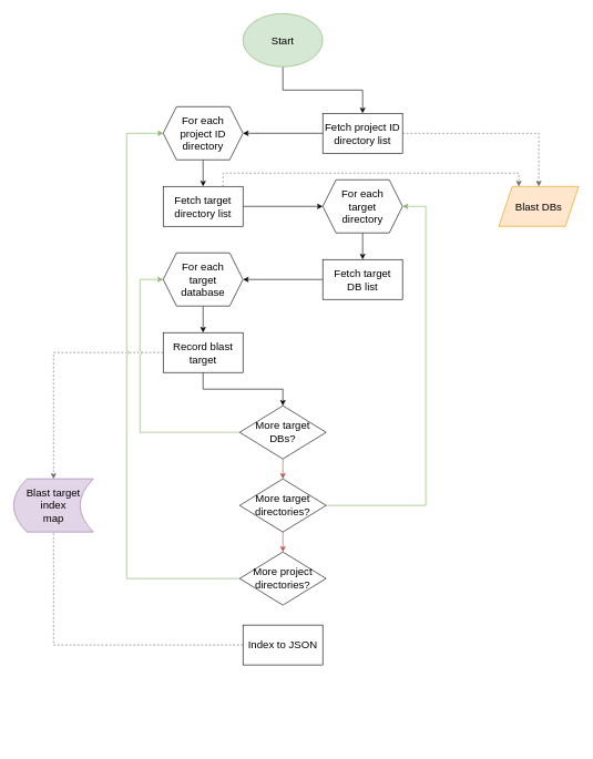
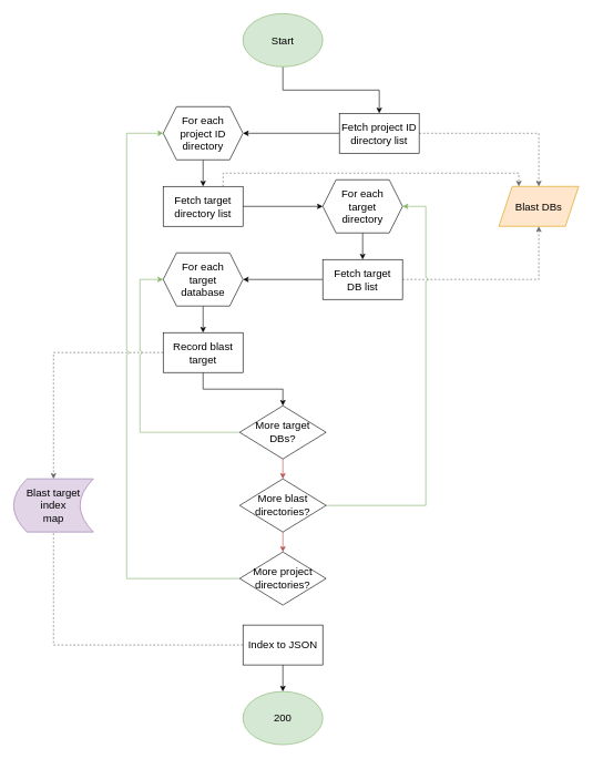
  <mxCell id="0" />
  <mxCell id="1" parent="0" />
+ <mxCell id="2" style="edgeStyle=orthogonalEdgeStyle;rounded=0;orthogonalLoop=1;jettySize=auto;html=1;exitX=1;exitY=0.5;exitDx=0;exitDy=0;entryX=0.5;entryY=1;entryDx=0;entryDy=0;fontSize=16;strokeColor=#666666;dashed=1;" edge="1" parent="1" source="31" target="5"><mxGeometry relative="1" as="geometry" /></mxCell>
  <mxCell id="3" style="edgeStyle=orthogonalEdgeStyle;rounded=0;orthogonalLoop=1;jettySize=auto;html=1;exitX=0.5;exitY=1;exitDx=0;exitDy=0;entryX=0.5;entryY=0;entryDx=0;entryDy=0;fontSize=16;" edge="1" parent="1" source="4" target="9"><mxGeometry relative="1" as="geometry" /></mxCell>
  <mxCell id="4" value="Start" style="ellipse;whiteSpace=wrap;html=1;fillColor=#d5e8d4;strokeColor=#82b366;fontSize=16;" vertex="1" parent="1"><mxGeometry x="365" width="120" height="80" as="geometry" y="20" /></mxCell>
  <mxCell id="5" value="Blast DBs" style="shape=parallelogram;perimeter=parallelogramPerimeter;whiteSpace=wrap;html=1;fixedSize=1;fontSize=16;fillColor=#ffe6cc;strokeColor=#d79b00;" vertex="1" parent="1"><mxGeometry x="750" y="280" width="120" height="60" as="geometry" /></mxCell>
  <mxCell id="6" value="Blast target&lt;br&gt;index&lt;br&gt;map" style="shape=dataStorage;whiteSpace=wrap;html=1;fixedSize=1;fontSize=16;fillColor=#e1d5e7;strokeColor=#9673a6;" vertex="1" parent="1"><mxGeometry y="720" width="120" height="80" as="geometry" x="20" /></mxCell>
  <mxCell id="7" style="edgeStyle=orthogonalEdgeStyle;rounded=0;orthogonalLoop=1;jettySize=auto;html=1;exitX=0;exitY=0.5;exitDx=0;exitDy=0;entryX=1;entryY=0.5;entryDx=0;entryDy=0;fontSize=16;" edge="1" parent="1" source="9" target="14"><mxGeometry relative="1" as="geometry" /></mxCell>
  <mxCell id="8" style="edgeStyle=orthogonalEdgeStyle;rounded=0;orthogonalLoop=1;jettySize=auto;html=1;exitX=1;exitY=0.5;exitDx=0;exitDy=0;entryX=0.5;entryY=0;entryDx=0;entryDy=0;fontSize=16;strokeColor=#666666;dashed=1;" edge="1" parent="1" source="9" target="5"><mxGeometry relative="1" as="geometry" /></mxCell>
- <mxCell id="9" value="Fetch project ID directory list" style="rounded=0;whiteSpace=wrap;html=1;fontSize=16;" vertex="1" parent="1"><mxGeometry x="485" y="170" width="120" height="60" as="geometry" /></mxCell>
+ <mxCell id="9" value="Fetch project ID directory list" style="rounded=0;whiteSpace=wrap;html=1;fontSize=16;" vertex="1" parent="1"><mxGeometry x="510" y="170" width="120" height="60" as="geometry" /></mxCell>
  <mxCell id="10" style="edgeStyle=orthogonalEdgeStyle;rounded=0;orthogonalLoop=1;jettySize=auto;html=1;exitX=1;exitY=0.5;exitDx=0;exitDy=0;entryX=0;entryY=0.5;entryDx=0;entryDy=0;fontSize=16;" edge="1" parent="1" source="12" target="16"><mxGeometry relative="1" as="geometry" /></mxCell>
  <mxCell id="11" style="edgeStyle=orthogonalEdgeStyle;rounded=0;orthogonalLoop=1;jettySize=auto;html=1;exitX=0.75;exitY=0;exitDx=0;exitDy=0;entryX=0.25;entryY=0;entryDx=0;entryDy=0;fontSize=16;strokeColor=#666666;dashed=1;" edge="1" parent="1" source="12" target="5"><mxGeometry relative="1" as="geometry" /></mxCell>
  <mxCell id="12" value="Fetch target&lt;br&gt;directory list" style="rounded=0;whiteSpace=wrap;html=1;fontSize=16;" vertex="1" parent="1"><mxGeometry x="245" y="280" width="120" height="60" as="geometry" /></mxCell>
  <mxCell id="13" style="edgeStyle=orthogonalEdgeStyle;rounded=0;orthogonalLoop=1;jettySize=auto;html=1;exitX=0.5;exitY=1;exitDx=0;exitDy=0;entryX=0.5;entryY=0;entryDx=0;entryDy=0;fontSize=16;" edge="1" parent="1" source="14" target="12"><mxGeometry relative="1" as="geometry" /></mxCell>
  <mxCell id="14" value="For each&lt;br&gt;project ID directory" style="shape=hexagon;perimeter=hexagonPerimeter2;whiteSpace=wrap;html=1;fixedSize=1;fontSize=16;" vertex="1" parent="1"><mxGeometry x="245" y="160" width="120" height="80" as="geometry" /></mxCell>
  <mxCell id="15" style="edgeStyle=orthogonalEdgeStyle;rounded=0;orthogonalLoop=1;jettySize=auto;html=1;exitX=0.5;exitY=1;exitDx=0;exitDy=0;entryX=0.5;entryY=0;entryDx=0;entryDy=0;fontSize=16;" edge="1" parent="1" source="16" target="31"><mxGeometry relative="1" as="geometry" /></mxCell>
  <mxCell id="16" value="For each&lt;br&gt;target&lt;br&gt;directory" style="shape=hexagon;perimeter=hexagonPerimeter2;whiteSpace=wrap;html=1;fixedSize=1;fontSize=16;" vertex="1" parent="1"><mxGeometry x="485" y="270" width="120" height="80" as="geometry" /></mxCell>
  <mxCell id="17" style="edgeStyle=orthogonalEdgeStyle;rounded=0;orthogonalLoop=1;jettySize=auto;html=1;exitX=0.5;exitY=1;exitDx=0;exitDy=0;entryX=0.5;entryY=0;entryDx=0;entryDy=0;fontSize=16;" edge="1" parent="1" source="18" target="21"><mxGeometry relative="1" as="geometry" /></mxCell>
  <mxCell id="18" value="For each&lt;br&gt;target&lt;br&gt;database" style="shape=hexagon;perimeter=hexagonPerimeter2;whiteSpace=wrap;html=1;fixedSize=1;fontSize=16;" vertex="1" parent="1"><mxGeometry x="245" y="380" width="120" height="80" as="geometry" /></mxCell>
  <mxCell id="19" style="edgeStyle=orthogonalEdgeStyle;rounded=0;orthogonalLoop=1;jettySize=auto;html=1;exitX=0.5;exitY=1;exitDx=0;exitDy=0;fontSize=16;" edge="1" parent="1" source="21" target="24"><mxGeometry relative="1" as="geometry" /></mxCell>
  <mxCell id="20" style="edgeStyle=orthogonalEdgeStyle;rounded=0;orthogonalLoop=1;jettySize=auto;html=1;exitX=0;exitY=0.5;exitDx=0;exitDy=0;fontSize=16;strokeColor=#666666;dashed=1;" edge="1" parent="1" source="21" target="6"><mxGeometry relative="1" as="geometry" /></mxCell>
  <mxCell id="21" value="Record blast target" style="rounded=0;whiteSpace=wrap;html=1;fontSize=16;" vertex="1" parent="1"><mxGeometry x="245" y="500" width="120" height="60" as="geometry" /></mxCell>
  <mxCell id="22" style="edgeStyle=orthogonalEdgeStyle;rounded=0;orthogonalLoop=1;jettySize=auto;html=1;exitX=0.5;exitY=1;exitDx=0;exitDy=0;entryX=0.5;entryY=0;entryDx=0;entryDy=0;fontSize=16;fillColor=#f8cecc;strokeColor=#b85450;" edge="1" parent="1" source="24" target="27"><mxGeometry relative="1" as="geometry" /></mxCell>
  <mxCell id="23" style="edgeStyle=orthogonalEdgeStyle;rounded=0;orthogonalLoop=1;jettySize=auto;html=1;exitX=0;exitY=0.5;exitDx=0;exitDy=0;entryX=0;entryY=0.5;entryDx=0;entryDy=0;fontSize=16;jumpStyle=arc;fillColor=#d5e8d4;strokeColor=#82b366;" edge="1" parent="1" source="24" target="18"><mxGeometry relative="1" as="geometry"><Array as="points"><mxPoint x="210" y="650" /><mxPoint x="210" y="420" /></Array></mxGeometry></mxCell>
  <mxCell id="24" value="More target&lt;br&gt;DBs?" style="rhombus;whiteSpace=wrap;html=1;fontSize=16;" vertex="1" parent="1"><mxGeometry x="360" y="610" width="130" height="80" as="geometry" /></mxCell>
  <mxCell id="25" style="edgeStyle=orthogonalEdgeStyle;rounded=0;orthogonalLoop=1;jettySize=auto;html=1;exitX=0.5;exitY=1;exitDx=0;exitDy=0;entryX=0.5;entryY=0;entryDx=0;entryDy=0;fontSize=16;fillColor=#f8cecc;strokeColor=#b85450;" edge="1" parent="1" source="27" target="29"><mxGeometry relative="1" as="geometry" /></mxCell>
  <mxCell id="26" style="edgeStyle=orthogonalEdgeStyle;rounded=0;orthogonalLoop=1;jettySize=auto;html=1;exitX=1;exitY=0.5;exitDx=0;exitDy=0;entryX=1;entryY=0.5;entryDx=0;entryDy=0;fontSize=16;jumpStyle=arc;fillColor=#d5e8d4;strokeColor=#82b366;" edge="1" parent="1" source="27" target="16"><mxGeometry relative="1" as="geometry"><Array as="points"><mxPoint x="640" y="760" /><mxPoint x="640" y="310" /></Array></mxGeometry></mxCell>
- <mxCell id="27" value="More target&lt;br&gt;directories?" style="rhombus;whiteSpace=wrap;html=1;fontSize=16;" vertex="1" parent="1"><mxGeometry x="360" y="720" width="130" height="80" as="geometry" /></mxCell>
+ <mxCell id="27" value="More blast&lt;br&gt;directories?" style="rhombus;whiteSpace=wrap;html=1;fontSize=16;" vertex="1" parent="1"><mxGeometry x="360" y="720" width="130" height="80" as="geometry" /></mxCell>
  <mxCell id="28" style="edgeStyle=orthogonalEdgeStyle;rounded=0;orthogonalLoop=1;jettySize=auto;html=1;exitX=0;exitY=0.5;exitDx=0;exitDy=0;entryX=0;entryY=0.5;entryDx=0;entryDy=0;fontSize=16;jumpStyle=arc;fillColor=#d5e8d4;strokeColor=#82b366;" edge="1" parent="1" source="29" target="14"><mxGeometry relative="1" as="geometry"><Array as="points"><mxPoint x="190" y="870" /><mxPoint x="190" y="200" /></Array></mxGeometry></mxCell>
  <mxCell id="29" value="More project&lt;br&gt;directories?" style="rhombus;whiteSpace=wrap;html=1;fontSize=16;" vertex="1" parent="1"><mxGeometry x="360" y="830" width="130" height="80" as="geometry" /></mxCell>
  <mxCell id="30" style="edgeStyle=orthogonalEdgeStyle;rounded=0;orthogonalLoop=1;jettySize=auto;html=1;exitX=0;exitY=0.5;exitDx=0;exitDy=0;fontSize=16;" edge="1" parent="1" source="31" target="18"><mxGeometry relative="1" as="geometry" /></mxCell>
  <mxCell id="31" value="Fetch target&lt;br&gt;DB list" style="rounded=0;whiteSpace=wrap;html=1;fontSize=16;" vertex="1" parent="1"><mxGeometry x="485" y="390" width="120" height="60" as="geometry" /></mxCell>
+ <mxCell id="32" style="edgeStyle=orthogonalEdgeStyle;rounded=0;orthogonalLoop=1;jettySize=auto;html=1;exitX=0.5;exitY=1;exitDx=0;exitDy=0;entryX=0.5;entryY=0;entryDx=0;entryDy=0;fontSize=16;" edge="1" parent="1" source="34" target="35"><mxGeometry relative="1" as="geometry" /></mxCell>
  <mxCell id="33" style="edgeStyle=orthogonalEdgeStyle;rounded=0;orthogonalLoop=1;jettySize=auto;html=1;exitX=0;exitY=0.5;exitDx=0;exitDy=0;entryX=0.5;entryY=1;entryDx=0;entryDy=0;fontSize=16;strokeColor=#666666;dashed=1;endArrow=none;" edge="1" parent="1" source="34" target="6"><mxGeometry relative="1" as="geometry" /></mxCell>
  <mxCell id="34" value="Index to JSON" style="rounded=0;whiteSpace=wrap;html=1;fontSize=16;" vertex="1" parent="1"><mxGeometry x="365" y="940" width="120" height="60" as="geometry" /></mxCell>
+ <mxCell id="35" value="200" style="ellipse;whiteSpace=wrap;html=1;fontSize=16;fillColor=#d5e8d4;strokeColor=#82b366;" vertex="1" parent="1"><mxGeometry x="365" y="1040" width="120" height="80" as="geometry" /></mxCell>
